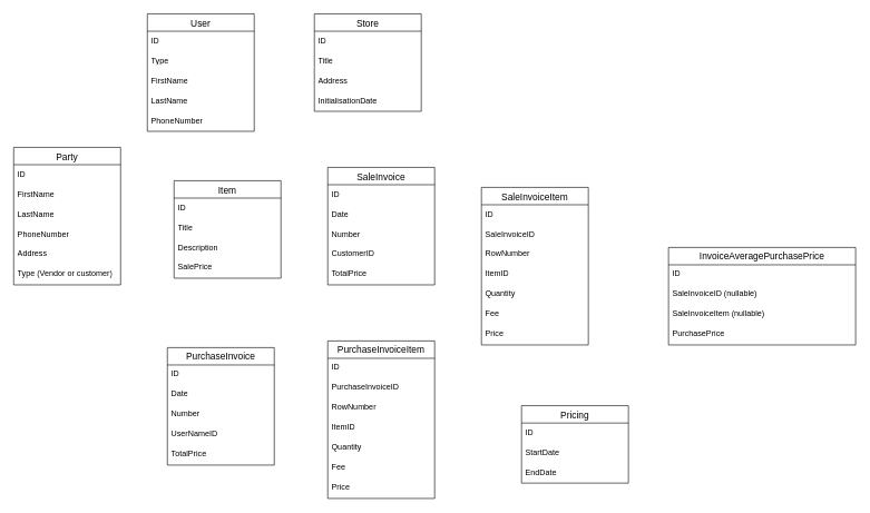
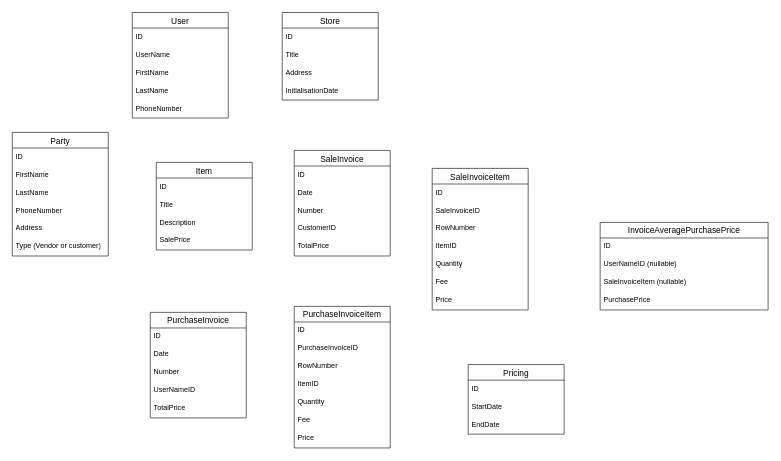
  <mxCell id="0" />
  <mxCell id="1" parent="0" />
  <mxCell id="2" value="User" style="swimlane;fontStyle=0;childLayout=stackLayout;horizontal=1;startSize=26;horizontalStack=0;resizeParent=1;resizeParentMax=0;resizeLast=0;collapsible=1;marginBottom=0;align=center;fontSize=14;" vertex="1" parent="1"><mxGeometry x="220" y="20" width="160" height="176" as="geometry" /></mxCell>
  <mxCell id="3" value="ID" style="text;strokeColor=none;fillColor=none;spacingLeft=4;spacingRight=4;overflow=hidden;rotatable=0;points=[[0,0.5],[1,0.5]];portConstraint=eastwest;fontSize=12;whiteSpace=wrap;html=1;" vertex="1" parent="2"><mxGeometry y="26" width="160" height="30" as="geometry" /></mxCell>
- <mxCell id="4" value="Type" style="text;strokeColor=none;fillColor=none;spacingLeft=4;spacingRight=4;overflow=hidden;rotatable=0;points=[[0,0.5],[1,0.5]];portConstraint=eastwest;fontSize=12;whiteSpace=wrap;html=1;" vertex="1" parent="2"><mxGeometry y="56" width="160" height="30" as="geometry" /></mxCell>
+ <mxCell id="4" value="UserName" style="text;strokeColor=none;fillColor=none;spacingLeft=4;spacingRight=4;overflow=hidden;rotatable=0;points=[[0,0.5],[1,0.5]];portConstraint=eastwest;fontSize=12;whiteSpace=wrap;html=1;" vertex="1" parent="2"><mxGeometry y="56" width="160" height="30" as="geometry" /></mxCell>
  <mxCell id="5" value="FirstName" style="text;strokeColor=none;fillColor=none;spacingLeft=4;spacingRight=4;overflow=hidden;rotatable=0;points=[[0,0.5],[1,0.5]];portConstraint=eastwest;fontSize=12;whiteSpace=wrap;html=1;" vertex="1" parent="2"><mxGeometry y="86" width="160" height="30" as="geometry" /></mxCell>
  <mxCell id="6" value="LastName" style="text;strokeColor=none;fillColor=none;spacingLeft=4;spacingRight=4;overflow=hidden;rotatable=0;points=[[0,0.5],[1,0.5]];portConstraint=eastwest;fontSize=12;whiteSpace=wrap;html=1;" vertex="1" parent="2"><mxGeometry y="116" width="160" height="30" as="geometry" /></mxCell>
  <mxCell id="7" value="PhoneNumber" style="text;strokeColor=none;fillColor=none;spacingLeft=4;spacingRight=4;overflow=hidden;rotatable=0;points=[[0,0.5],[1,0.5]];portConstraint=eastwest;fontSize=12;whiteSpace=wrap;html=1;" vertex="1" parent="2"><mxGeometry y="146" width="160" height="30" as="geometry" /></mxCell>
  <mxCell id="8" value="Store" style="swimlane;fontStyle=0;childLayout=stackLayout;horizontal=1;startSize=26;horizontalStack=0;resizeParent=1;resizeParentMax=0;resizeLast=0;collapsible=1;marginBottom=0;align=center;fontSize=14;" vertex="1" parent="1"><mxGeometry x="470" y="20" width="160" height="146" as="geometry" /></mxCell>
  <mxCell id="9" value="ID" style="text;strokeColor=none;fillColor=none;spacingLeft=4;spacingRight=4;overflow=hidden;rotatable=0;points=[[0,0.5],[1,0.5]];portConstraint=eastwest;fontSize=12;whiteSpace=wrap;html=1;" vertex="1" parent="8"><mxGeometry y="26" width="160" height="30" as="geometry" /></mxCell>
  <mxCell id="10" value="Title" style="text;strokeColor=none;fillColor=none;spacingLeft=4;spacingRight=4;overflow=hidden;rotatable=0;points=[[0,0.5],[1,0.5]];portConstraint=eastwest;fontSize=12;whiteSpace=wrap;html=1;" vertex="1" parent="8"><mxGeometry y="56" width="160" height="30" as="geometry" /></mxCell>
  <mxCell id="11" value="Address" style="text;strokeColor=none;fillColor=none;spacingLeft=4;spacingRight=4;overflow=hidden;rotatable=0;points=[[0,0.5],[1,0.5]];portConstraint=eastwest;fontSize=12;whiteSpace=wrap;html=1;" vertex="1" parent="8"><mxGeometry y="86" width="160" height="30" as="geometry" /></mxCell>
  <mxCell id="12" value="InitialisationDate" style="text;strokeColor=none;fillColor=none;spacingLeft=4;spacingRight=4;overflow=hidden;rotatable=0;points=[[0,0.5],[1,0.5]];portConstraint=eastwest;fontSize=12;whiteSpace=wrap;html=1;" vertex="1" parent="8"><mxGeometry y="116" width="160" height="30" as="geometry" /></mxCell>
  <mxCell id="13" value="Party" style="swimlane;fontStyle=0;childLayout=stackLayout;horizontal=1;startSize=26;horizontalStack=0;resizeParent=1;resizeParentMax=0;resizeLast=0;collapsible=1;marginBottom=0;align=center;fontSize=14;" vertex="1" parent="1"><mxGeometry x="20" y="220" width="160" height="206" as="geometry" /></mxCell>
  <mxCell id="14" value="ID" style="text;strokeColor=none;fillColor=none;spacingLeft=4;spacingRight=4;overflow=hidden;rotatable=0;points=[[0,0.5],[1,0.5]];portConstraint=eastwest;fontSize=12;whiteSpace=wrap;html=1;" vertex="1" parent="13"><mxGeometry y="26" width="160" height="30" as="geometry" /></mxCell>
  <mxCell id="15" value="FirstName" style="text;strokeColor=none;fillColor=none;spacingLeft=4;spacingRight=4;overflow=hidden;rotatable=0;points=[[0,0.5],[1,0.5]];portConstraint=eastwest;fontSize=12;whiteSpace=wrap;html=1;" vertex="1" parent="13"><mxGeometry y="56" width="160" height="30" as="geometry" /></mxCell>
  <mxCell id="16" value="LastName" style="text;strokeColor=none;fillColor=none;spacingLeft=4;spacingRight=4;overflow=hidden;rotatable=0;points=[[0,0.5],[1,0.5]];portConstraint=eastwest;fontSize=12;whiteSpace=wrap;html=1;" vertex="1" parent="13"><mxGeometry y="86" width="160" height="30" as="geometry" /></mxCell>
  <mxCell id="17" value="PhoneNumber" style="text;strokeColor=none;fillColor=none;spacingLeft=4;spacingRight=4;overflow=hidden;rotatable=0;points=[[0,0.5],[1,0.5]];portConstraint=eastwest;fontSize=12;whiteSpace=wrap;html=1;" vertex="1" parent="13"><mxGeometry y="116" width="160" height="30" as="geometry" /></mxCell>
  <mxCell id="18" value="Address" style="text;strokeColor=none;fillColor=none;spacingLeft=4;spacingRight=4;overflow=hidden;rotatable=0;points=[[0,0.5],[1,0.5]];portConstraint=eastwest;fontSize=12;whiteSpace=wrap;html=1;" vertex="1" parent="13"><mxGeometry y="146" width="160" height="30" as="geometry" /></mxCell>
  <mxCell id="19" value="Type (Vendor or customer)" style="text;strokeColor=none;fillColor=none;spacingLeft=4;spacingRight=4;overflow=hidden;rotatable=0;points=[[0,0.5],[1,0.5]];portConstraint=eastwest;fontSize=12;whiteSpace=wrap;html=1;" vertex="1" parent="13"><mxGeometry y="176" width="160" height="30" as="geometry" /></mxCell>
  <mxCell id="20" value="Item" style="swimlane;fontStyle=0;childLayout=stackLayout;horizontal=1;startSize=26;horizontalStack=0;resizeParent=1;resizeParentMax=0;resizeLast=0;collapsible=1;marginBottom=0;align=center;fontSize=14;" vertex="1" parent="1"><mxGeometry x="260" y="270" width="160" height="146" as="geometry" /></mxCell>
  <mxCell id="21" value="ID" style="text;strokeColor=none;fillColor=none;spacingLeft=4;spacingRight=4;overflow=hidden;rotatable=0;points=[[0,0.5],[1,0.5]];portConstraint=eastwest;fontSize=12;whiteSpace=wrap;html=1;" vertex="1" parent="20"><mxGeometry y="26" width="160" height="30" as="geometry" /></mxCell>
  <mxCell id="22" value="Title" style="text;strokeColor=none;fillColor=none;spacingLeft=4;spacingRight=4;overflow=hidden;rotatable=0;points=[[0,0.5],[1,0.5]];portConstraint=eastwest;fontSize=12;whiteSpace=wrap;html=1;" vertex="1" parent="20"><mxGeometry y="56" width="160" height="30" as="geometry" /></mxCell>
  <mxCell id="23" value="Description&amp;nbsp;" style="text;strokeColor=none;fillColor=none;spacingLeft=4;spacingRight=4;overflow=hidden;rotatable=0;points=[[0,0.5],[1,0.5]];portConstraint=eastwest;fontSize=12;whiteSpace=wrap;html=1;" vertex="1" parent="20"><mxGeometry y="86" width="160" height="30" as="geometry" /></mxCell>
  <mxCell id="24" value="SalePrice" style="text;strokeColor=none;fillColor=none;spacingLeft=4;spacingRight=4;overflow=hidden;rotatable=0;points=[[0,0.5],[1,0.5]];portConstraint=eastwest;fontSize=12;whiteSpace=wrap;html=1;" vertex="1" parent="20"><mxGeometry y="116" width="160" height="30" as="geometry" /></mxCell>
  <mxCell id="25" value="SaleInvoice" style="swimlane;fontStyle=0;childLayout=stackLayout;horizontal=1;startSize=26;horizontalStack=0;resizeParent=1;resizeParentMax=0;resizeLast=0;collapsible=1;marginBottom=0;align=center;fontSize=14;" vertex="1" parent="1"><mxGeometry x="490" y="250" width="160" height="176" as="geometry" /></mxCell>
  <mxCell id="26" value="ID" style="text;strokeColor=none;fillColor=none;spacingLeft=4;spacingRight=4;overflow=hidden;rotatable=0;points=[[0,0.5],[1,0.5]];portConstraint=eastwest;fontSize=12;whiteSpace=wrap;html=1;" vertex="1" parent="25"><mxGeometry y="26" width="160" height="30" as="geometry" /></mxCell>
  <mxCell id="27" value="Date" style="text;strokeColor=none;fillColor=none;spacingLeft=4;spacingRight=4;overflow=hidden;rotatable=0;points=[[0,0.5],[1,0.5]];portConstraint=eastwest;fontSize=12;whiteSpace=wrap;html=1;" vertex="1" parent="25"><mxGeometry y="56" width="160" height="30" as="geometry" /></mxCell>
  <mxCell id="28" value="Number" style="text;strokeColor=none;fillColor=none;spacingLeft=4;spacingRight=4;overflow=hidden;rotatable=0;points=[[0,0.5],[1,0.5]];portConstraint=eastwest;fontSize=12;whiteSpace=wrap;html=1;" vertex="1" parent="25"><mxGeometry y="86" width="160" height="30" as="geometry" /></mxCell>
  <mxCell id="29" value="CustomerID" style="text;strokeColor=none;fillColor=none;spacingLeft=4;spacingRight=4;overflow=hidden;rotatable=0;points=[[0,0.5],[1,0.5]];portConstraint=eastwest;fontSize=12;whiteSpace=wrap;html=1;" vertex="1" parent="25"><mxGeometry y="116" width="160" height="30" as="geometry" /></mxCell>
  <mxCell id="30" value="TotalPrice" style="text;strokeColor=none;fillColor=none;spacingLeft=4;spacingRight=4;overflow=hidden;rotatable=0;points=[[0,0.5],[1,0.5]];portConstraint=eastwest;fontSize=12;whiteSpace=wrap;html=1;" vertex="1" parent="25"><mxGeometry y="146" width="160" height="30" as="geometry" /></mxCell>
  <mxCell id="31" value="SaleInvoiceItem" style="swimlane;fontStyle=0;childLayout=stackLayout;horizontal=1;startSize=26;horizontalStack=0;resizeParent=1;resizeParentMax=0;resizeLast=0;collapsible=1;marginBottom=0;align=center;fontSize=14;" vertex="1" parent="1"><mxGeometry x="720" y="280" width="160" height="236" as="geometry" /></mxCell>
  <mxCell id="32" value="ID" style="text;strokeColor=none;fillColor=none;spacingLeft=4;spacingRight=4;overflow=hidden;rotatable=0;points=[[0,0.5],[1,0.5]];portConstraint=eastwest;fontSize=12;whiteSpace=wrap;html=1;" vertex="1" parent="31"><mxGeometry y="26" width="160" height="30" as="geometry" /></mxCell>
  <mxCell id="33" value="SaleInvoiceID" style="text;strokeColor=none;fillColor=none;spacingLeft=4;spacingRight=4;overflow=hidden;rotatable=0;points=[[0,0.5],[1,0.5]];portConstraint=eastwest;fontSize=12;whiteSpace=wrap;html=1;" vertex="1" parent="31"><mxGeometry y="56" width="160" height="30" as="geometry" /></mxCell>
  <mxCell id="34" value="RowNumber&amp;nbsp;" style="text;strokeColor=none;fillColor=none;spacingLeft=4;spacingRight=4;overflow=hidden;rotatable=0;points=[[0,0.5],[1,0.5]];portConstraint=eastwest;fontSize=12;whiteSpace=wrap;html=1;" vertex="1" parent="31"><mxGeometry y="86" width="160" height="30" as="geometry" /></mxCell>
  <mxCell id="35" value="ItemID" style="text;strokeColor=none;fillColor=none;spacingLeft=4;spacingRight=4;overflow=hidden;rotatable=0;points=[[0,0.5],[1,0.5]];portConstraint=eastwest;fontSize=12;whiteSpace=wrap;html=1;" vertex="1" parent="31"><mxGeometry y="116" width="160" height="30" as="geometry" /></mxCell>
  <mxCell id="36" value="Quantity&amp;nbsp;" style="text;strokeColor=none;fillColor=none;spacingLeft=4;spacingRight=4;overflow=hidden;rotatable=0;points=[[0,0.5],[1,0.5]];portConstraint=eastwest;fontSize=12;whiteSpace=wrap;html=1;" vertex="1" parent="31"><mxGeometry y="146" width="160" height="30" as="geometry" /></mxCell>
  <mxCell id="37" value="Fee" style="text;strokeColor=none;fillColor=none;spacingLeft=4;spacingRight=4;overflow=hidden;rotatable=0;points=[[0,0.5],[1,0.5]];portConstraint=eastwest;fontSize=12;whiteSpace=wrap;html=1;" vertex="1" parent="31"><mxGeometry y="176" width="160" height="30" as="geometry" /></mxCell>
  <mxCell id="38" value="Price&amp;nbsp;" style="text;strokeColor=none;fillColor=none;spacingLeft=4;spacingRight=4;overflow=hidden;rotatable=0;points=[[0,0.5],[1,0.5]];portConstraint=eastwest;fontSize=12;whiteSpace=wrap;html=1;" vertex="1" parent="31"><mxGeometry y="206" width="160" height="30" as="geometry" /></mxCell>
  <mxCell id="39" value="PurchaseInvoice" style="swimlane;fontStyle=0;childLayout=stackLayout;horizontal=1;startSize=26;horizontalStack=0;resizeParent=1;resizeParentMax=0;resizeLast=0;collapsible=1;marginBottom=0;align=center;fontSize=14;" vertex="1" parent="1"><mxGeometry x="250" y="520" width="160" height="176" as="geometry" /></mxCell>
  <mxCell id="40" value="ID" style="text;strokeColor=none;fillColor=none;spacingLeft=4;spacingRight=4;overflow=hidden;rotatable=0;points=[[0,0.5],[1,0.5]];portConstraint=eastwest;fontSize=12;whiteSpace=wrap;html=1;" vertex="1" parent="39"><mxGeometry y="26" width="160" height="30" as="geometry" /></mxCell>
  <mxCell id="41" value="Date" style="text;strokeColor=none;fillColor=none;spacingLeft=4;spacingRight=4;overflow=hidden;rotatable=0;points=[[0,0.5],[1,0.5]];portConstraint=eastwest;fontSize=12;whiteSpace=wrap;html=1;" vertex="1" parent="39"><mxGeometry y="56" width="160" height="30" as="geometry" /></mxCell>
  <mxCell id="42" value="Number" style="text;strokeColor=none;fillColor=none;spacingLeft=4;spacingRight=4;overflow=hidden;rotatable=0;points=[[0,0.5],[1,0.5]];portConstraint=eastwest;fontSize=12;whiteSpace=wrap;html=1;" vertex="1" parent="39"><mxGeometry y="86" width="160" height="30" as="geometry" /></mxCell>
  <mxCell id="43" value="UserName&lt;span style=&quot;background-color: initial;&quot;&gt;ID&lt;/span&gt;" style="text;strokeColor=none;fillColor=none;spacingLeft=4;spacingRight=4;overflow=hidden;rotatable=0;points=[[0,0.5],[1,0.5]];portConstraint=eastwest;fontSize=12;whiteSpace=wrap;html=1;" vertex="1" parent="39"><mxGeometry y="116" width="160" height="30" as="geometry" /></mxCell>
  <mxCell id="44" value="TotalPrice" style="text;strokeColor=none;fillColor=none;spacingLeft=4;spacingRight=4;overflow=hidden;rotatable=0;points=[[0,0.5],[1,0.5]];portConstraint=eastwest;fontSize=12;whiteSpace=wrap;html=1;" vertex="1" parent="39"><mxGeometry y="146" width="160" height="30" as="geometry" /></mxCell>
  <mxCell id="45" value="PurchaseInvoiceItem" style="swimlane;fontStyle=0;childLayout=stackLayout;horizontal=1;startSize=26;horizontalStack=0;resizeParent=1;resizeParentMax=0;resizeLast=0;collapsible=1;marginBottom=0;align=center;fontSize=14;" vertex="1" parent="1"><mxGeometry x="490" y="510" width="160" height="236" as="geometry" /></mxCell>
  <mxCell id="46" value="ID" style="text;strokeColor=none;fillColor=none;spacingLeft=4;spacingRight=4;overflow=hidden;rotatable=0;points=[[0,0.5],[1,0.5]];portConstraint=eastwest;fontSize=12;whiteSpace=wrap;html=1;" vertex="1" parent="45"><mxGeometry y="26" width="160" height="30" as="geometry" /></mxCell>
  <mxCell id="47" value="PurchaseInvoiceID" style="text;strokeColor=none;fillColor=none;spacingLeft=4;spacingRight=4;overflow=hidden;rotatable=0;points=[[0,0.5],[1,0.5]];portConstraint=eastwest;fontSize=12;whiteSpace=wrap;html=1;" vertex="1" parent="45"><mxGeometry y="56" width="160" height="30" as="geometry" /></mxCell>
  <mxCell id="48" value="RowNumber&amp;nbsp;" style="text;strokeColor=none;fillColor=none;spacingLeft=4;spacingRight=4;overflow=hidden;rotatable=0;points=[[0,0.5],[1,0.5]];portConstraint=eastwest;fontSize=12;whiteSpace=wrap;html=1;" vertex="1" parent="45"><mxGeometry y="86" width="160" height="30" as="geometry" /></mxCell>
  <mxCell id="49" value="ItemID" style="text;strokeColor=none;fillColor=none;spacingLeft=4;spacingRight=4;overflow=hidden;rotatable=0;points=[[0,0.5],[1,0.5]];portConstraint=eastwest;fontSize=12;whiteSpace=wrap;html=1;" vertex="1" parent="45"><mxGeometry y="116" width="160" height="30" as="geometry" /></mxCell>
  <mxCell id="50" value="Quantity&amp;nbsp;" style="text;strokeColor=none;fillColor=none;spacingLeft=4;spacingRight=4;overflow=hidden;rotatable=0;points=[[0,0.5],[1,0.5]];portConstraint=eastwest;fontSize=12;whiteSpace=wrap;html=1;" vertex="1" parent="45"><mxGeometry y="146" width="160" height="30" as="geometry" /></mxCell>
  <mxCell id="51" value="Fee" style="text;strokeColor=none;fillColor=none;spacingLeft=4;spacingRight=4;overflow=hidden;rotatable=0;points=[[0,0.5],[1,0.5]];portConstraint=eastwest;fontSize=12;whiteSpace=wrap;html=1;" vertex="1" parent="45"><mxGeometry y="176" width="160" height="30" as="geometry" /></mxCell>
  <mxCell id="52" value="Price&amp;nbsp;" style="text;strokeColor=none;fillColor=none;spacingLeft=4;spacingRight=4;overflow=hidden;rotatable=0;points=[[0,0.5],[1,0.5]];portConstraint=eastwest;fontSize=12;whiteSpace=wrap;html=1;" vertex="1" parent="45"><mxGeometry y="206" width="160" height="30" as="geometry" /></mxCell>
  <mxCell id="53" value="Pricing" style="swimlane;fontStyle=0;childLayout=stackLayout;horizontal=1;startSize=26;horizontalStack=0;resizeParent=1;resizeParentMax=0;resizeLast=0;collapsible=1;marginBottom=0;align=center;fontSize=14;" vertex="1" parent="1"><mxGeometry x="780" y="607" width="160" height="116" as="geometry" /></mxCell>
  <mxCell id="54" value="ID" style="text;strokeColor=none;fillColor=none;spacingLeft=4;spacingRight=4;overflow=hidden;rotatable=0;points=[[0,0.5],[1,0.5]];portConstraint=eastwest;fontSize=12;whiteSpace=wrap;html=1;" vertex="1" parent="53"><mxGeometry y="26" width="160" height="30" as="geometry" /></mxCell>
  <mxCell id="55" value="StartDate" style="text;strokeColor=none;fillColor=none;spacingLeft=4;spacingRight=4;overflow=hidden;rotatable=0;points=[[0,0.5],[1,0.5]];portConstraint=eastwest;fontSize=12;whiteSpace=wrap;html=1;" vertex="1" parent="53"><mxGeometry y="56" width="160" height="30" as="geometry" /></mxCell>
  <mxCell id="56" value="EndDate" style="text;strokeColor=none;fillColor=none;spacingLeft=4;spacingRight=4;overflow=hidden;rotatable=0;points=[[0,0.5],[1,0.5]];portConstraint=eastwest;fontSize=12;whiteSpace=wrap;html=1;" vertex="1" parent="53"><mxGeometry y="86" width="160" height="30" as="geometry" /></mxCell>
  <mxCell id="57" value="InvoiceAveragePurchasePrice" style="swimlane;fontStyle=0;childLayout=stackLayout;horizontal=1;startSize=26;horizontalStack=0;resizeParent=1;resizeParentMax=0;resizeLast=0;collapsible=1;marginBottom=0;align=center;fontSize=14;" vertex="1" parent="1"><mxGeometry x="1000" y="370" width="280" height="146" as="geometry" /></mxCell>
  <mxCell id="58" value="ID" style="text;strokeColor=none;fillColor=none;spacingLeft=4;spacingRight=4;overflow=hidden;rotatable=0;points=[[0,0.5],[1,0.5]];portConstraint=eastwest;fontSize=12;whiteSpace=wrap;html=1;" vertex="1" parent="57"><mxGeometry y="26" width="280" height="30" as="geometry" /></mxCell>
- <mxCell id="59" value="SaleInvoiceID (nullable)" style="text;strokeColor=none;fillColor=none;spacingLeft=4;spacingRight=4;overflow=hidden;rotatable=0;points=[[0,0.5],[1,0.5]];portConstraint=eastwest;fontSize=12;whiteSpace=wrap;html=1;" vertex="1" parent="57"><mxGeometry y="56" width="280" height="30" as="geometry" /></mxCell>
+ <mxCell id="59" value="UserNameID (nullable)" style="text;strokeColor=none;fillColor=none;spacingLeft=4;spacingRight=4;overflow=hidden;rotatable=0;points=[[0,0.5],[1,0.5]];portConstraint=eastwest;fontSize=12;whiteSpace=wrap;html=1;" vertex="1" parent="57"><mxGeometry y="56" width="280" height="30" as="geometry" /></mxCell>
  <mxCell id="60" value="SaleInvoiceItem (nullable)" style="text;strokeColor=none;fillColor=none;spacingLeft=4;spacingRight=4;overflow=hidden;rotatable=0;points=[[0,0.5],[1,0.5]];portConstraint=eastwest;fontSize=12;whiteSpace=wrap;html=1;" vertex="1" parent="57"><mxGeometry y="86" width="280" height="30" as="geometry" /></mxCell>
  <mxCell id="61" value="PurchasePrice&amp;nbsp;" style="text;strokeColor=none;fillColor=none;spacingLeft=4;spacingRight=4;overflow=hidden;rotatable=0;points=[[0,0.5],[1,0.5]];portConstraint=eastwest;fontSize=12;whiteSpace=wrap;html=1;" vertex="1" parent="57"><mxGeometry y="116" width="280" height="30" as="geometry" /></mxCell>
